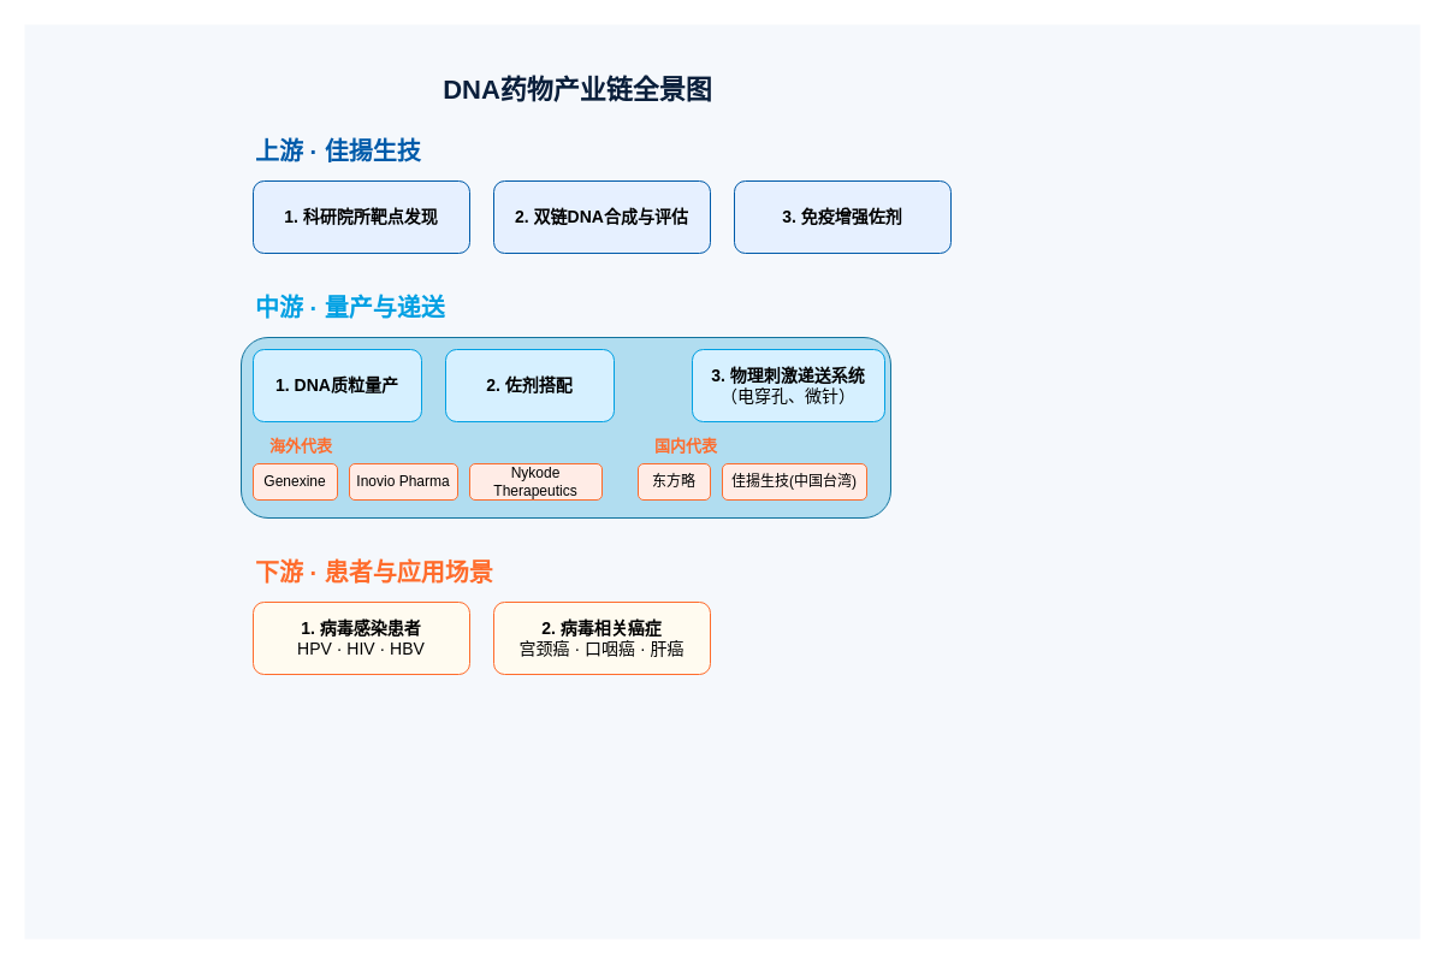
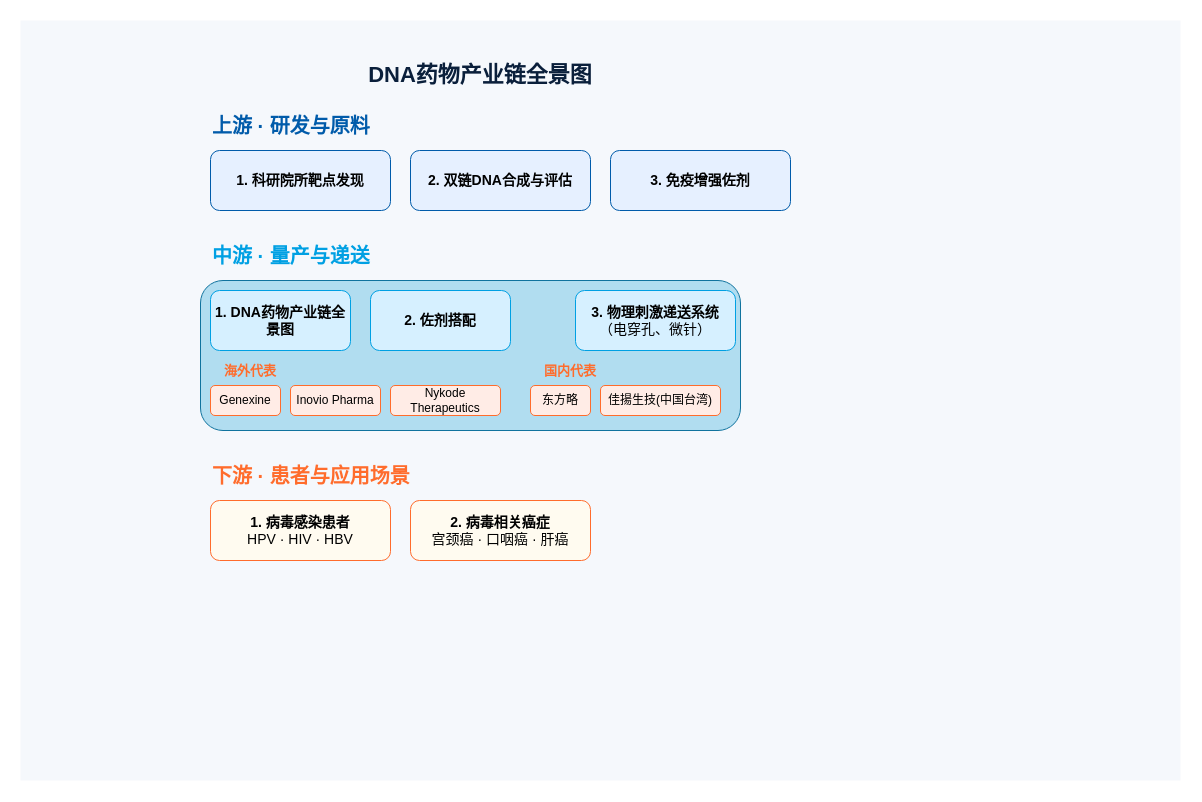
  <mxCell id="0" />
  <mxCell id="1" parent="0" />
  <mxCell id="2" value="" style="rounded=0;whiteSpace=wrap;html=1;fillColor=#F5F8FC;strokeColor=none;" parent="1" vertex="1"><mxGeometry x="20" y="20" width="1160" height="760" as="geometry" /></mxCell>
- <mxCell id="3" value="&lt;b&gt;上游 · 佳揚生技&lt;/b&gt;" style="text;html=1;strokeColor=none;fillColor=none;align=left;verticalAlign=middle;whiteSpace=wrap;fontColor=#005BAA;fontSize=20;" parent="1" vertex="1"><mxGeometry x="210" y="110" width="240" height="30" as="geometry" /></mxCell>
+ <mxCell id="3" value="&lt;b&gt;上游 · 研发与原料&lt;/b&gt;" style="text;html=1;strokeColor=none;fillColor=none;align=left;verticalAlign=middle;whiteSpace=wrap;fontColor=#005BAA;fontSize=20;" parent="1" vertex="1"><mxGeometry x="210" y="110" width="240" height="30" as="geometry" /></mxCell>
  <mxCell id="4" value="&lt;b&gt;1. 科研院所靶点发现&lt;/b&gt;" style="rounded=1;whiteSpace=wrap;html=1;fillColor=#E6F0FF;strokeColor=#005BAA;fontSize=14;" parent="1" vertex="1"><mxGeometry x="210" y="150" width="180" height="60" as="geometry" /></mxCell>
  <mxCell id="5" value="&lt;b&gt;2. 双链DNA合成与评估&lt;/b&gt;" style="rounded=1;whiteSpace=wrap;html=1;fillColor=#E6F0FF;strokeColor=#005BAA;fontSize=14;" parent="1" vertex="1"><mxGeometry x="410" y="150" width="180" height="60" as="geometry" /></mxCell>
  <mxCell id="6" value="&lt;b&gt;3. 免疫增强佐剂&lt;/b&gt;" style="rounded=1;whiteSpace=wrap;html=1;fillColor=#E6F0FF;strokeColor=#005BAA;fontSize=14;" parent="1" vertex="1"><mxGeometry x="610" y="150" width="180" height="60" as="geometry" /></mxCell>
  <mxCell id="7" value="&lt;b&gt;中游 · 量产与递送&lt;/b&gt;" style="text;html=1;strokeColor=none;fillColor=none;align=left;verticalAlign=middle;whiteSpace=wrap;fontColor=#00A0E3;fontSize=20;" parent="1" vertex="1"><mxGeometry x="210" y="240" width="240" height="30" as="geometry" /></mxCell>
  <mxCell id="8" value="" style="rounded=1;whiteSpace=wrap;html=1;fillColor=#b1ddf0;strokeColor=#10739e;" parent="1" vertex="1"><mxGeometry x="200" y="280" width="540" height="150" as="geometry" /></mxCell>
  <mxCell id="9" value="&lt;b&gt;2. 佐剂搭配&lt;/b&gt;" style="rounded=1;whiteSpace=wrap;html=1;fillColor=#D6F0FF;strokeColor=#00A0E3;fontSize=14;" parent="1" vertex="1"><mxGeometry x="370" y="290" width="140" height="60" as="geometry" /></mxCell>
- <mxCell id="10" value="&lt;b&gt;1. DNA质粒量产&lt;/b&gt;" style="rounded=1;whiteSpace=wrap;html=1;fillColor=#D6F0FF;strokeColor=#00A0E3;fontSize=14;" parent="1" vertex="1"><mxGeometry x="210" y="290" width="140" height="60" as="geometry" /></mxCell>
+ <mxCell id="10" value="&lt;b&gt;1. DNA药物产业链全景图&lt;/b&gt;" style="rounded=1;whiteSpace=wrap;html=1;fillColor=#D6F0FF;strokeColor=#00A0E3;fontSize=14;" parent="1" vertex="1"><mxGeometry x="210" y="290" width="140" height="60" as="geometry" /></mxCell>
  <mxCell id="11" value="&lt;b&gt;3. 物理刺激递送系统&lt;/b&gt;&lt;br&gt;（电穿孔、微针）" style="rounded=1;whiteSpace=wrap;html=1;fillColor=#D6F0FF;strokeColor=#00A0E3;fontSize=14;" parent="1" vertex="1"><mxGeometry x="575" y="290" width="160" height="60" as="geometry" /></mxCell>
  <mxCell id="12" value="&lt;b&gt;海外代表&lt;/b&gt;" style="text;html=1;strokeColor=none;fillColor=none;align=center;verticalAlign=middle;whiteSpace=wrap;fontColor=#FF6C2C;fontSize=13;" parent="1" vertex="1"><mxGeometry x="210" y="360" width="80" height="20" as="geometry" /></mxCell>
  <mxCell id="13" value="Genexine" style="rounded=1;whiteSpace=wrap;html=1;fillColor=#FFECE6;strokeColor=#FF6C2C;fontSize=12;" parent="1" vertex="1"><mxGeometry x="210" y="385" width="70" height="30" as="geometry" /></mxCell>
  <mxCell id="14" value="Inovio Pharma" style="rounded=1;whiteSpace=wrap;html=1;fillColor=#FFECE6;strokeColor=#FF6C2C;fontSize=12;" parent="1" vertex="1"><mxGeometry x="290" y="385" width="90" height="30" as="geometry" /></mxCell>
  <mxCell id="15" value="Nykode Therapeutics" style="rounded=1;whiteSpace=wrap;html=1;fillColor=#FFECE6;strokeColor=#FF6C2C;fontSize=12;" parent="1" vertex="1"><mxGeometry x="390" y="385" width="110" height="30" as="geometry" /></mxCell>
  <mxCell id="16" value="&lt;b&gt;国内代表&lt;/b&gt;" style="text;html=1;strokeColor=none;fillColor=none;align=center;verticalAlign=middle;whiteSpace=wrap;fontColor=#FF6C2C;fontSize=13;" parent="1" vertex="1"><mxGeometry x="530" y="360" width="80" height="20" as="geometry" /></mxCell>
  <mxCell id="17" value="东方略" style="rounded=1;whiteSpace=wrap;html=1;fillColor=#FFECE6;strokeColor=#FF6C2C;fontSize=12;" parent="1" vertex="1"><mxGeometry x="530" y="385" width="60" height="30" as="geometry" /></mxCell>
  <mxCell id="18" value="佳揚生技(中国台湾)" style="rounded=1;whiteSpace=wrap;html=1;fillColor=#FFECE6;strokeColor=#FF6C2C;fontSize=12;" parent="1" vertex="1"><mxGeometry x="600" y="385" width="120" height="30" as="geometry" /></mxCell>
  <mxCell id="19" value="&lt;b&gt;下游 · 患者与应用场景&lt;/b&gt;" style="text;html=1;strokeColor=none;fillColor=none;align=left;verticalAlign=middle;whiteSpace=wrap;fontColor=#FF6C2C;fontSize=20;" parent="1" vertex="1"><mxGeometry x="210" y="460" width="280" height="30" as="geometry" /></mxCell>
  <mxCell id="20" value="&lt;b&gt;1. 病毒感染患者&lt;/b&gt;&lt;br&gt;HPV · HIV · HBV" style="rounded=1;whiteSpace=wrap;html=1;fillColor=#FFFBF0;strokeColor=#FF6C2C;fontSize=14;" parent="1" vertex="1"><mxGeometry x="210" y="500" width="180" height="60" as="geometry" /></mxCell>
  <mxCell id="21" value="&lt;b&gt;2. 病毒相关癌症&lt;/b&gt;&lt;br&gt;宫颈癌 · 口咽癌 · 肝癌" style="rounded=1;whiteSpace=wrap;html=1;fillColor=#FFFBF0;strokeColor=#FF6C2C;fontSize=14;" parent="1" vertex="1"><mxGeometry x="410" y="500" width="180" height="60" as="geometry" /></mxCell>
  <mxCell id="22" value="&lt;b&gt;DNA药物产业链全景图&lt;/b&gt;" style="text;html=1;strokeColor=none;fillColor=none;align=center;verticalAlign=middle;whiteSpace=wrap;fontColor=#0A1F3B;fontSize=22;" parent="1" vertex="1"><mxGeometry x="360" y="60" width="240" height="30" as="geometry" /></mxCell>
